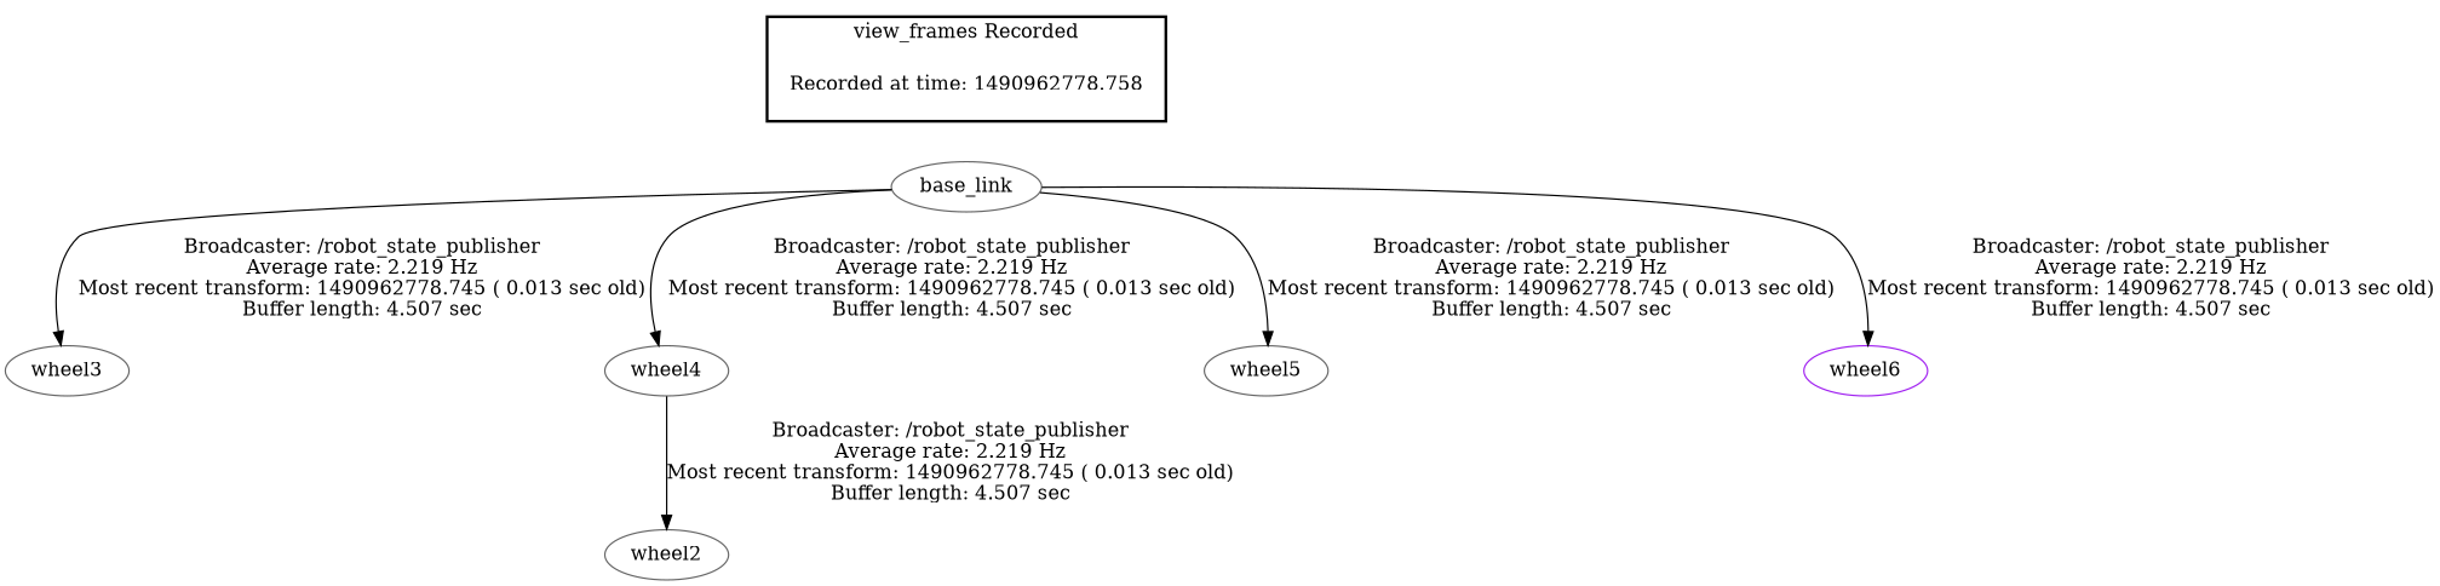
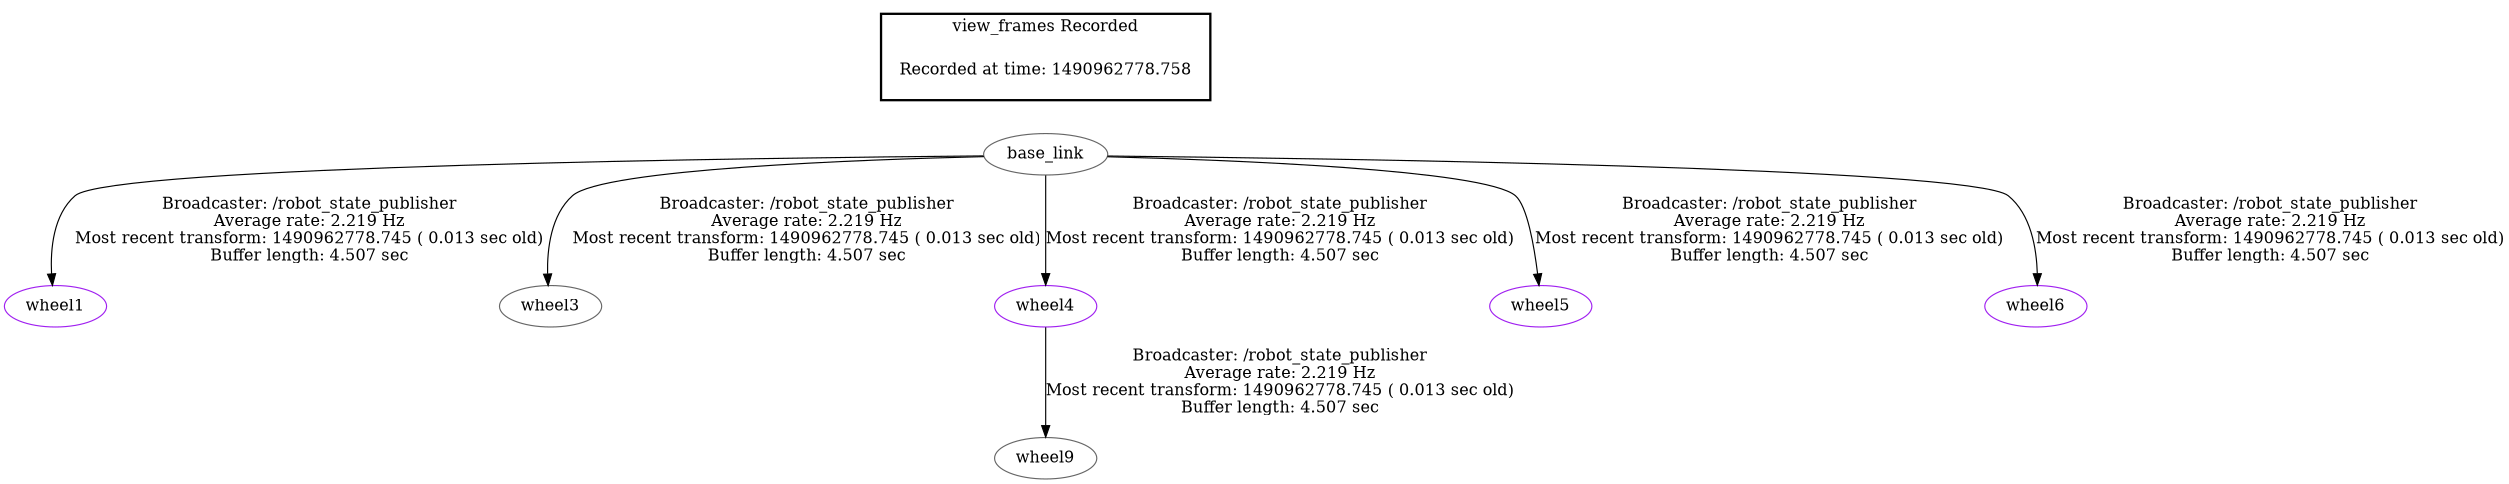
  digraph {
    node [color=purple]
    "Recorded at time: 1490962778.758" [shape=plaintext]
    base_link [color=gray40]
+   wheel1
    wheel3 [color=gray40]
-   wheel4 [color=gray40]
-   wheel5 [color=gray40]
+   wheel4
+   wheel5
    wheel6
-   wheel2 [color=gray40]
+   wheel2 [color=gray40 label=wheel9]
    subgraph cluster_1 {
      color=black
      label="view_frames Recorded"
      style=bold
      "Recorded at time: 1490962778.758"
    }
    "Recorded at time: 1490962778.758" -> base_link [style=invis]
+   base_link -> wheel1 [label="Broadcaster: /robot_state_publisher\nAverage rate: 2.219 Hz\nMost recent transform: 1490962778.745 ( 0.013 sec old)\nBuffer length: 4.507 sec\n"]
    base_link -> wheel3 [label="Broadcaster: /robot_state_publisher\nAverage rate: 2.219 Hz\nMost recent transform: 1490962778.745 ( 0.013 sec old)\nBuffer length: 4.507 sec\n"]
    base_link -> wheel4 [label="Broadcaster: /robot_state_publisher\nAverage rate: 2.219 Hz\nMost recent transform: 1490962778.745 ( 0.013 sec old)\nBuffer length: 4.507 sec\n"]
    base_link -> wheel5 [label="Broadcaster: /robot_state_publisher\nAverage rate: 2.219 Hz\nMost recent transform: 1490962778.745 ( 0.013 sec old)\nBuffer length: 4.507 sec\n"]
    base_link -> wheel6 [label="Broadcaster: /robot_state_publisher\nAverage rate: 2.219 Hz\nMost recent transform: 1490962778.745 ( 0.013 sec old)\nBuffer length: 4.507 sec\n"]
    wheel4 -> wheel2 [label="Broadcaster: /robot_state_publisher\nAverage rate: 2.219 Hz\nMost recent transform: 1490962778.745 ( 0.013 sec old)\nBuffer length: 4.507 sec\n"]
  }
